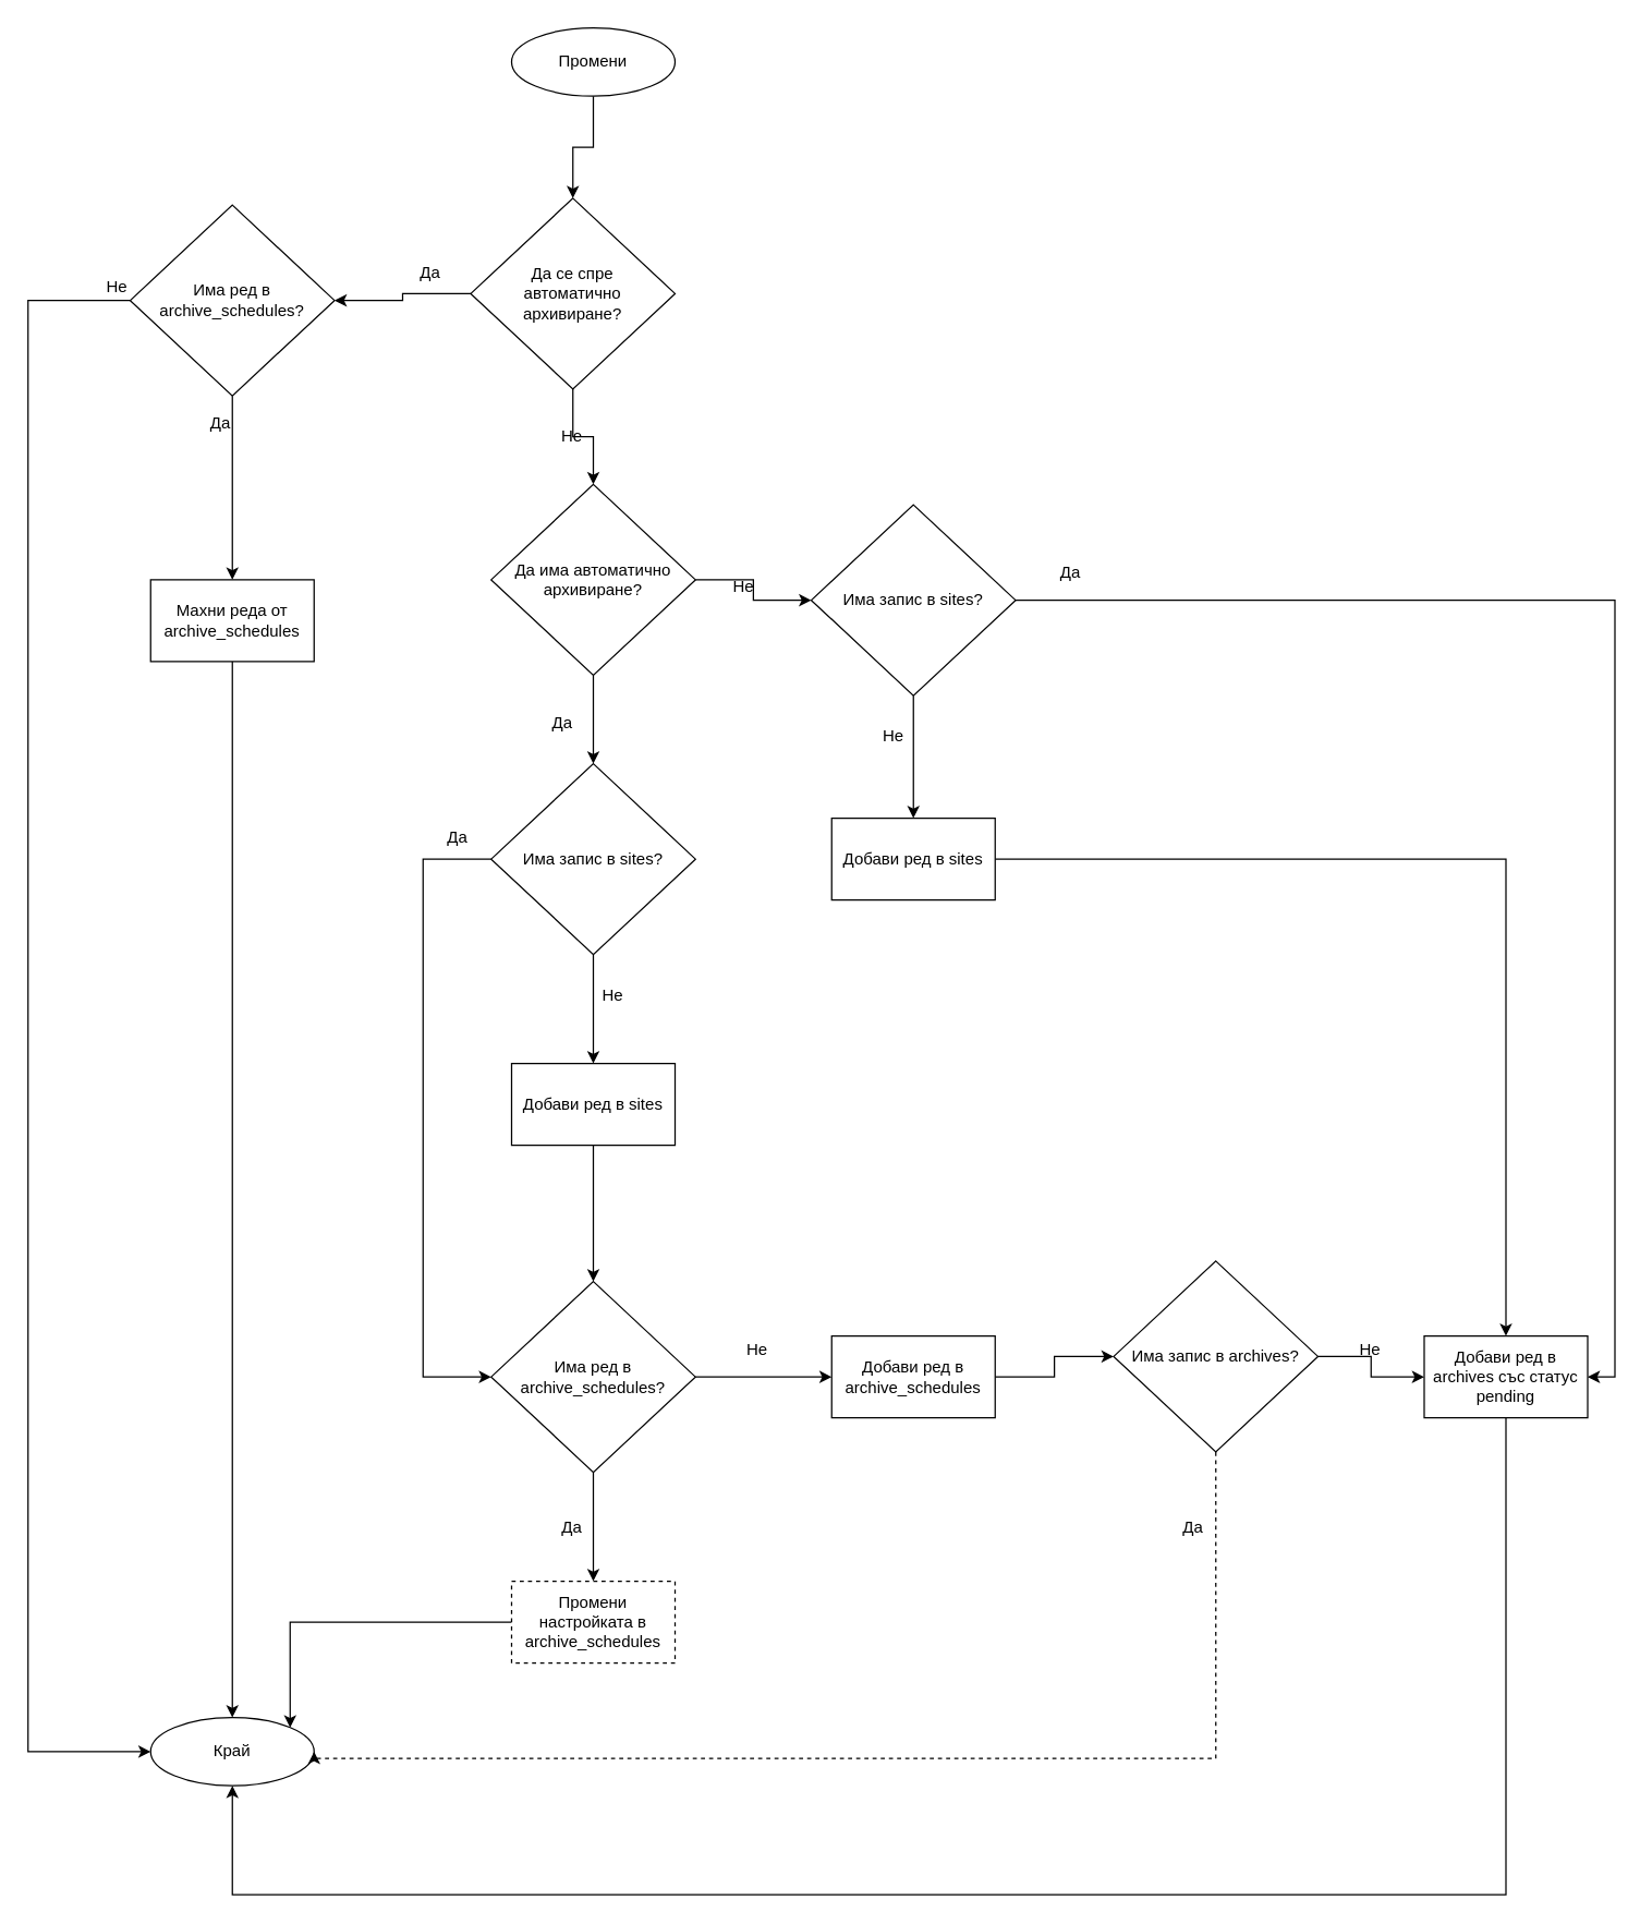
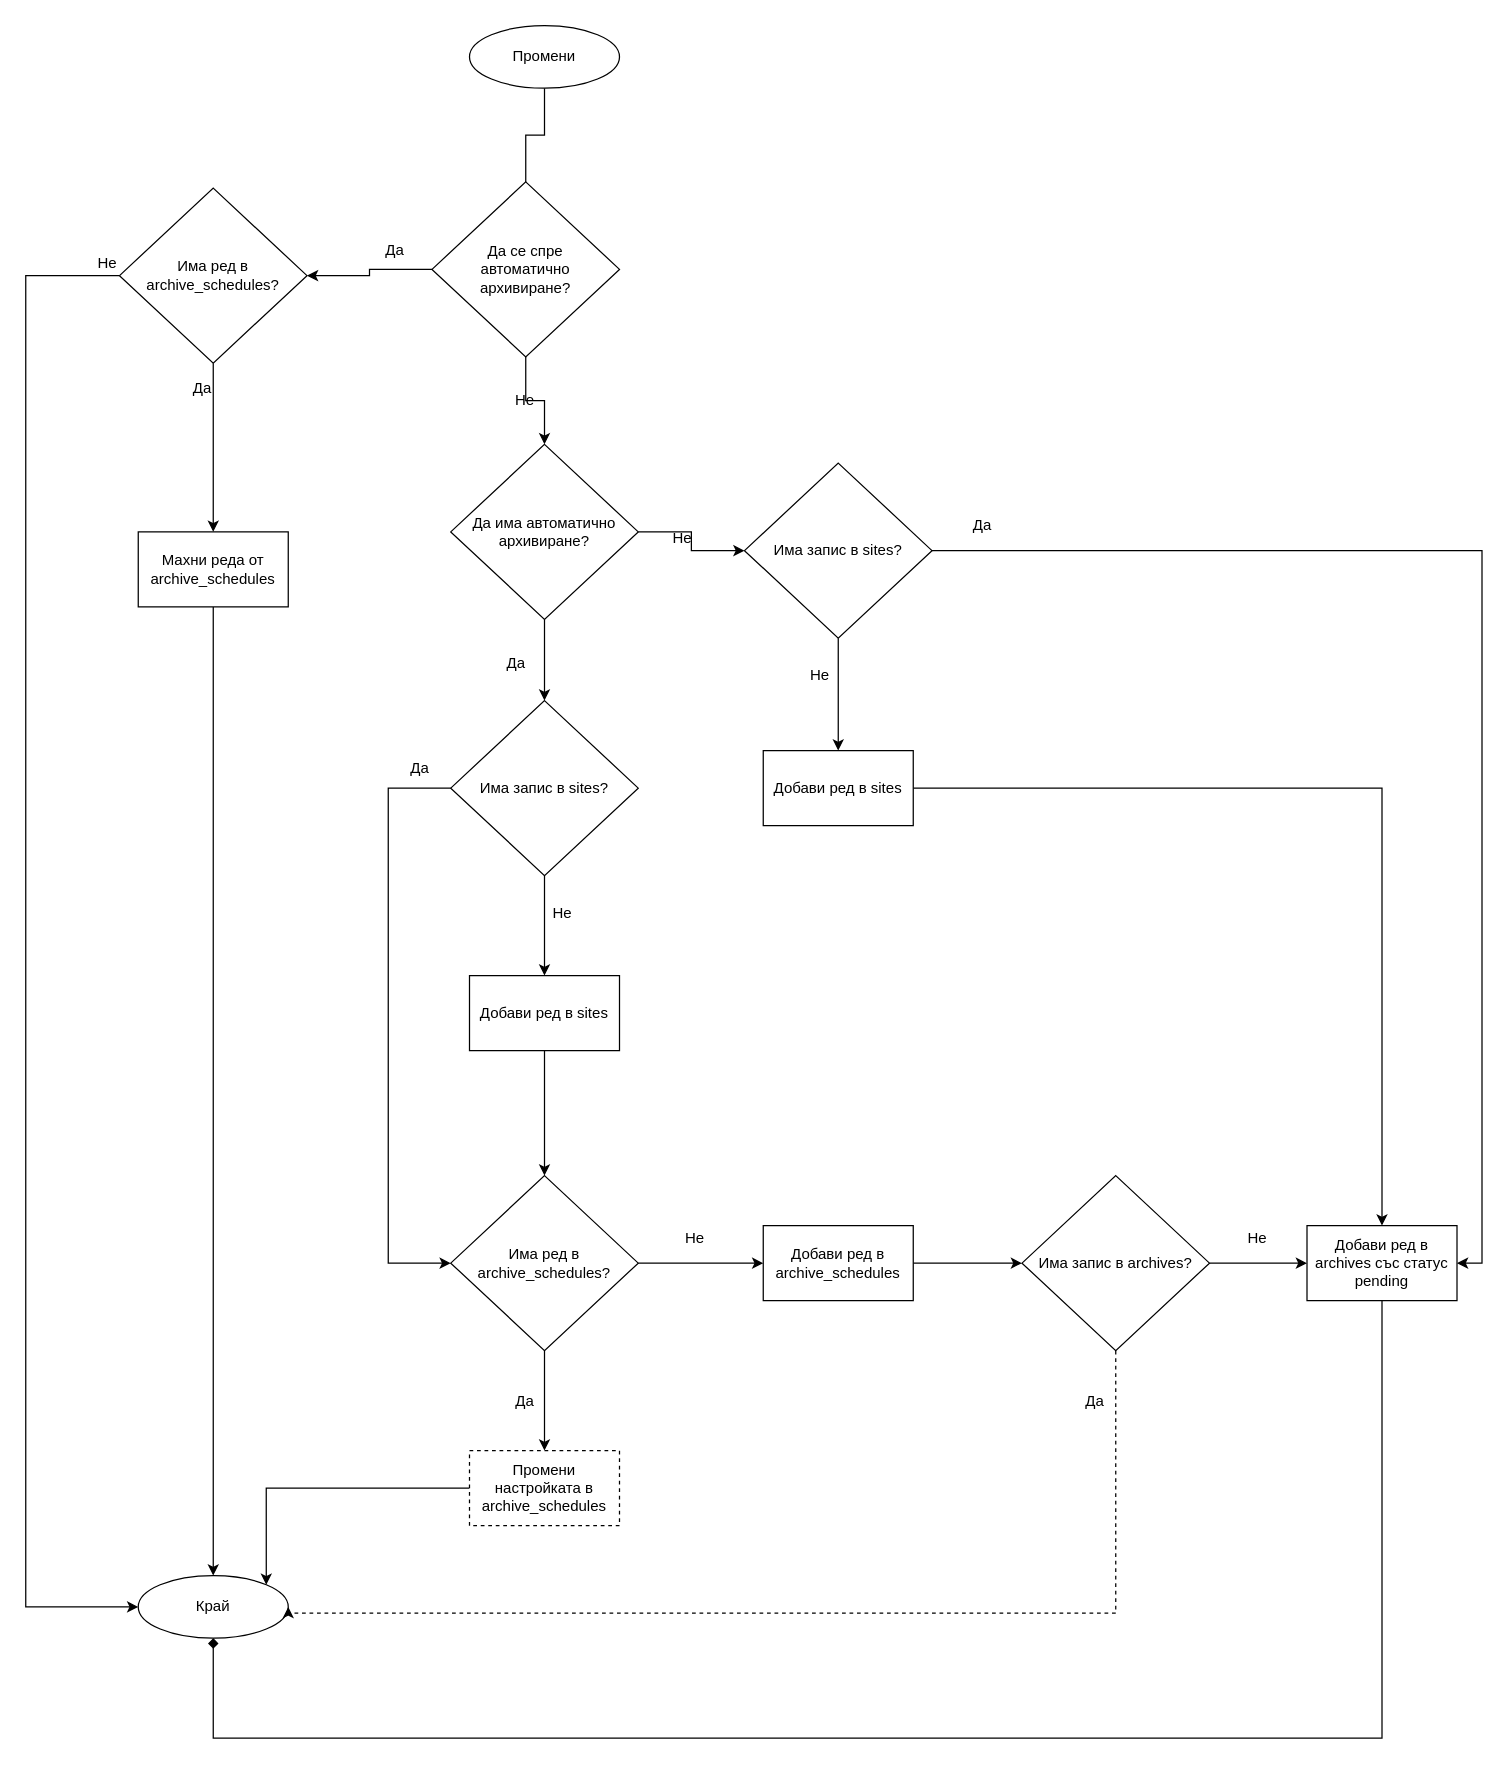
  <mxCell id="0" />
  <mxCell id="1" parent="0" />
- <mxCell id="2" style="edgeStyle=orthogonalEdgeStyle;rounded=0;orthogonalLoop=1;jettySize=auto;html=1;entryX=0.5;entryY=0;entryDx=0;entryDy=0;" edge="1" parent="1" source="3" target="7"><mxGeometry relative="1" as="geometry" /></mxCell>
+ <mxCell id="2" style="edgeStyle=orthogonalEdgeStyle;rounded=0;orthogonalLoop=1;jettySize=auto;html=1;entryX=0.5;entryY=0;entryDx=0;entryDy=0;endArrow=none;" edge="1" parent="1" source="3" target="7"><mxGeometry relative="1" as="geometry" /></mxCell>
  <mxCell id="3" value="Промени" style="ellipse;whiteSpace=wrap;html=1;" vertex="1" parent="1"><mxGeometry x="375" y="20" width="120" height="50" as="geometry" /></mxCell>
  <mxCell id="4" value="Край" style="ellipse;whiteSpace=wrap;html=1;" vertex="1" parent="1"><mxGeometry x="110" y="1260" width="120" height="50" as="geometry" /></mxCell>
  <mxCell id="5" style="edgeStyle=orthogonalEdgeStyle;rounded=0;orthogonalLoop=1;jettySize=auto;html=1;entryX=1;entryY=0.5;entryDx=0;entryDy=0;" edge="1" parent="1" source="7" target="18"><mxGeometry relative="1" as="geometry" /></mxCell>
  <mxCell id="6" style="edgeStyle=orthogonalEdgeStyle;rounded=0;orthogonalLoop=1;jettySize=auto;html=1;" edge="1" parent="1" source="7" target="12"><mxGeometry relative="1" as="geometry" /></mxCell>
  <mxCell id="7" value="Да се спре&lt;br&gt;автоматично&lt;br&gt;архивиране?" style="rhombus;whiteSpace=wrap;html=1;" vertex="1" parent="1"><mxGeometry x="345" y="145" width="150" height="140" as="geometry" /></mxCell>
  <mxCell id="8" style="edgeStyle=orthogonalEdgeStyle;rounded=0;orthogonalLoop=1;jettySize=auto;html=1;entryX=0.5;entryY=0;entryDx=0;entryDy=0;exitX=0.5;exitY=1;exitDx=0;exitDy=0;" edge="1" parent="1" source="9" target="4"><mxGeometry relative="1" as="geometry"><Array as="points"><mxPoint x="170" y="1240" /><mxPoint x="170" y="1240" /></Array></mxGeometry></mxCell>
  <mxCell id="9" value="Махни реда от archive_schedules" style="rounded=0;whiteSpace=wrap;html=1;" vertex="1" parent="1"><mxGeometry x="110" y="425" width="120" height="60" as="geometry" /></mxCell>
  <mxCell id="10" style="edgeStyle=orthogonalEdgeStyle;rounded=0;orthogonalLoop=1;jettySize=auto;html=1;entryX=0.5;entryY=0;entryDx=0;entryDy=0;" edge="1" parent="1" source="12" target="25"><mxGeometry relative="1" as="geometry" /></mxCell>
  <mxCell id="11" style="edgeStyle=orthogonalEdgeStyle;rounded=0;orthogonalLoop=1;jettySize=auto;html=1;entryX=0;entryY=0.5;entryDx=0;entryDy=0;" edge="1" parent="1" source="12" target="46"><mxGeometry relative="1" as="geometry" /></mxCell>
  <mxCell id="12" value="Да има автоматично&lt;br&gt;архивиране?" style="rhombus;whiteSpace=wrap;html=1;" vertex="1" parent="1"><mxGeometry x="360" y="355" width="150" height="140" as="geometry" /></mxCell>
  <mxCell id="13" style="edgeStyle=orthogonalEdgeStyle;rounded=0;orthogonalLoop=1;jettySize=auto;html=1;entryX=0.5;entryY=0;entryDx=0;entryDy=0;" edge="1" parent="1" source="15" target="22"><mxGeometry relative="1" as="geometry" /></mxCell>
  <mxCell id="14" style="edgeStyle=orthogonalEdgeStyle;rounded=0;orthogonalLoop=1;jettySize=auto;html=1;entryX=0;entryY=0.5;entryDx=0;entryDy=0;" edge="1" parent="1" source="15" target="20"><mxGeometry relative="1" as="geometry" /></mxCell>
  <mxCell id="15" value="Има ред в archive_schedules?" style="rhombus;whiteSpace=wrap;html=1;" vertex="1" parent="1"><mxGeometry x="360" y="940" width="150" height="140" as="geometry" /></mxCell>
  <mxCell id="16" style="edgeStyle=orthogonalEdgeStyle;rounded=0;orthogonalLoop=1;jettySize=auto;html=1;entryX=0.5;entryY=0;entryDx=0;entryDy=0;" edge="1" parent="1" source="18" target="9"><mxGeometry relative="1" as="geometry" /></mxCell>
  <mxCell id="17" style="edgeStyle=orthogonalEdgeStyle;rounded=0;orthogonalLoop=1;jettySize=auto;html=1;entryX=0;entryY=0.5;entryDx=0;entryDy=0;" edge="1" parent="1" source="18" target="4"><mxGeometry relative="1" as="geometry"><Array as="points"><mxPoint x="20" y="220" /><mxPoint x="20" y="1285" /></Array></mxGeometry></mxCell>
  <mxCell id="18" value="Има ред в archive_schedules?" style="rhombus;whiteSpace=wrap;html=1;" vertex="1" parent="1"><mxGeometry x="95" y="150" width="150" height="140" as="geometry" /></mxCell>
  <mxCell id="19" style="edgeStyle=orthogonalEdgeStyle;rounded=0;orthogonalLoop=1;jettySize=auto;html=1;entryX=0;entryY=0.5;entryDx=0;entryDy=0;" edge="1" parent="1" source="20" target="30"><mxGeometry relative="1" as="geometry" /></mxCell>
  <mxCell id="20" value="Добави ред в archive_schedules" style="rounded=0;whiteSpace=wrap;html=1;" vertex="1" parent="1"><mxGeometry x="610" y="980" width="120" height="60" as="geometry" /></mxCell>
  <mxCell id="21" style="edgeStyle=orthogonalEdgeStyle;rounded=0;orthogonalLoop=1;jettySize=auto;html=1;entryX=1;entryY=0;entryDx=0;entryDy=0;" edge="1" parent="1" source="22" target="4"><mxGeometry relative="1" as="geometry" /></mxCell>
  <mxCell id="22" value="Промени настройката в archive_schedules" style="rounded=0;whiteSpace=wrap;html=1;dashed=1;" vertex="1" parent="1"><mxGeometry x="375" y="1160" width="120" height="60" as="geometry" /></mxCell>
  <mxCell id="23" style="edgeStyle=orthogonalEdgeStyle;rounded=0;orthogonalLoop=1;jettySize=auto;html=1;entryX=0;entryY=0.5;entryDx=0;entryDy=0;" edge="1" parent="1" source="25" target="15"><mxGeometry relative="1" as="geometry"><Array as="points"><mxPoint x="310" y="630" /><mxPoint x="310" y="1010" /></Array></mxGeometry></mxCell>
  <mxCell id="24" style="edgeStyle=orthogonalEdgeStyle;rounded=0;orthogonalLoop=1;jettySize=auto;html=1;entryX=0.5;entryY=0;entryDx=0;entryDy=0;" edge="1" parent="1" source="25" target="27"><mxGeometry relative="1" as="geometry" /></mxCell>
  <mxCell id="25" value="Има запис в sites?" style="rhombus;whiteSpace=wrap;html=1;" vertex="1" parent="1"><mxGeometry x="360" y="560" width="150" height="140" as="geometry" /></mxCell>
  <mxCell id="26" style="edgeStyle=orthogonalEdgeStyle;rounded=0;orthogonalLoop=1;jettySize=auto;html=1;entryX=0.5;entryY=0;entryDx=0;entryDy=0;" edge="1" parent="1" source="27" target="15"><mxGeometry relative="1" as="geometry" /></mxCell>
  <mxCell id="27" value="Добави ред в sites" style="rounded=0;whiteSpace=wrap;html=1;" vertex="1" parent="1"><mxGeometry x="375" y="780" width="120" height="60" as="geometry" /></mxCell>
  <mxCell id="28" style="edgeStyle=orthogonalEdgeStyle;rounded=0;orthogonalLoop=1;jettySize=auto;html=1;entryX=0;entryY=0.5;entryDx=0;entryDy=0;" edge="1" parent="1" source="30" target="32"><mxGeometry relative="1" as="geometry" /></mxCell>
  <mxCell id="29" style="edgeStyle=orthogonalEdgeStyle;rounded=0;orthogonalLoop=1;jettySize=auto;html=1;entryX=1;entryY=0.5;entryDx=0;entryDy=0;dashed=1;" edge="1" parent="1" source="30" target="4"><mxGeometry relative="1" as="geometry"><Array as="points"><mxPoint x="892" y="1290" /><mxPoint x="230" y="1290" /></Array></mxGeometry></mxCell>
- <mxCell id="30" value="Има запис в archives?" style="rhombus;whiteSpace=wrap;html=1;" vertex="1" parent="1"><mxGeometry x="817" y="925" width="150" height="140" as="geometry" /></mxCell>
- <mxCell id="31" style="edgeStyle=orthogonalEdgeStyle;rounded=0;orthogonalLoop=1;jettySize=auto;html=1;entryX=0.5;entryY=1;entryDx=0;entryDy=0;exitX=0.5;exitY=1;exitDx=0;exitDy=0;" edge="1" parent="1" source="32" target="4"><mxGeometry relative="1" as="geometry"><Array as="points"><mxPoint x="1105" y="1390" /><mxPoint x="170" y="1390" /></Array></mxGeometry></mxCell>
+ <mxCell id="30" value="Има запис в archives?" style="rhombus;whiteSpace=wrap;html=1;" vertex="1" parent="1"><mxGeometry x="817" y="940" width="150" height="140" as="geometry" /></mxCell>
+ <mxCell id="31" style="edgeStyle=orthogonalEdgeStyle;rounded=0;orthogonalLoop=1;jettySize=auto;html=1;entryX=0.5;entryY=1;entryDx=0;entryDy=0;exitX=0.5;exitY=1;exitDx=0;exitDy=0;endArrow=diamond;" edge="1" parent="1" source="32" target="4"><mxGeometry relative="1" as="geometry"><Array as="points"><mxPoint x="1105" y="1390" /><mxPoint x="170" y="1390" /></Array></mxGeometry></mxCell>
  <mxCell id="32" value="Добави ред в archives със статус pending" style="rounded=0;whiteSpace=wrap;html=1;" vertex="1" parent="1"><mxGeometry x="1045" y="980" width="120" height="60" as="geometry" /></mxCell>
  <mxCell id="33" value="Да" style="text;html=1;align=center;verticalAlign=middle;resizable=0;points=[];autosize=1;strokeColor=none;" vertex="1" parent="1"><mxGeometry x="300" y="190" width="30" height="20" as="geometry" /></mxCell>
  <mxCell id="34" value="Да" style="text;html=1;align=center;verticalAlign=middle;resizable=0;points=[];autosize=1;strokeColor=none;" vertex="1" parent="1"><mxGeometry x="146" y="300" width="30" height="20" as="geometry" /></mxCell>
  <mxCell id="35" value="Не" style="text;html=1;align=center;verticalAlign=middle;resizable=0;points=[];autosize=1;strokeColor=none;" vertex="1" parent="1"><mxGeometry x="70" y="200" width="30" height="20" as="geometry" /></mxCell>
  <mxCell id="36" value="Не" style="text;html=1;align=center;verticalAlign=middle;resizable=0;points=[];autosize=1;strokeColor=none;" vertex="1" parent="1"><mxGeometry x="404" y="310" width="30" height="20" as="geometry" /></mxCell>
  <mxCell id="37" value="Да" style="text;html=1;align=center;verticalAlign=middle;resizable=0;points=[];autosize=1;strokeColor=none;" vertex="1" parent="1"><mxGeometry x="320" y="604" width="30" height="20" as="geometry" /></mxCell>
  <mxCell id="38" value="Да" style="text;html=1;align=center;verticalAlign=middle;resizable=0;points=[];autosize=1;strokeColor=none;" vertex="1" parent="1"><mxGeometry x="404" y="1111" width="30" height="20" as="geometry" /></mxCell>
  <mxCell id="39" value="Да" style="text;html=1;align=center;verticalAlign=middle;resizable=0;points=[];autosize=1;strokeColor=none;" vertex="1" parent="1"><mxGeometry x="397" y="520" width="30" height="20" as="geometry" /></mxCell>
  <mxCell id="40" value="Не" style="text;html=1;align=center;verticalAlign=middle;resizable=0;points=[];autosize=1;strokeColor=none;" vertex="1" parent="1"><mxGeometry x="434" y="720" width="30" height="20" as="geometry" /></mxCell>
  <mxCell id="41" value="Не" style="text;html=1;align=center;verticalAlign=middle;resizable=0;points=[];autosize=1;strokeColor=none;" vertex="1" parent="1"><mxGeometry x="540" y="980" width="30" height="20" as="geometry" /></mxCell>
  <mxCell id="42" value="Не" style="text;html=1;align=center;verticalAlign=middle;resizable=0;points=[];autosize=1;strokeColor=none;" vertex="1" parent="1"><mxGeometry x="990" y="980" width="30" height="20" as="geometry" /></mxCell>
  <mxCell id="43" value="Да" style="text;html=1;align=center;verticalAlign=middle;resizable=0;points=[];autosize=1;strokeColor=none;" vertex="1" parent="1"><mxGeometry x="860" y="1111" width="30" height="20" as="geometry" /></mxCell>
  <mxCell id="44" style="edgeStyle=orthogonalEdgeStyle;rounded=0;orthogonalLoop=1;jettySize=auto;html=1;entryX=1;entryY=0.5;entryDx=0;entryDy=0;" edge="1" parent="1" source="46" target="32"><mxGeometry relative="1" as="geometry" /></mxCell>
  <mxCell id="45" style="edgeStyle=orthogonalEdgeStyle;rounded=0;orthogonalLoop=1;jettySize=auto;html=1;entryX=0.5;entryY=0;entryDx=0;entryDy=0;" edge="1" parent="1" source="46" target="48"><mxGeometry relative="1" as="geometry" /></mxCell>
  <mxCell id="46" value="Има запис в sites?" style="rhombus;whiteSpace=wrap;html=1;" vertex="1" parent="1"><mxGeometry x="595" y="370" width="150" height="140" as="geometry" /></mxCell>
  <mxCell id="47" style="edgeStyle=orthogonalEdgeStyle;rounded=0;orthogonalLoop=1;jettySize=auto;html=1;entryX=0.5;entryY=0;entryDx=0;entryDy=0;" edge="1" parent="1" source="48" target="32"><mxGeometry relative="1" as="geometry" /></mxCell>
  <mxCell id="48" value="Добави ред в sites" style="rounded=0;whiteSpace=wrap;html=1;" vertex="1" parent="1"><mxGeometry x="610" y="600" width="120" height="60" as="geometry" /></mxCell>
  <mxCell id="49" value="Не" style="text;html=1;align=center;verticalAlign=middle;resizable=0;points=[];autosize=1;strokeColor=none;" vertex="1" parent="1"><mxGeometry x="640" y="530" width="30" height="20" as="geometry" /></mxCell>
  <mxCell id="50" value="Не" style="text;html=1;align=center;verticalAlign=middle;resizable=0;points=[];autosize=1;strokeColor=none;" vertex="1" parent="1"><mxGeometry x="530" y="420" width="30" height="20" as="geometry" /></mxCell>
  <mxCell id="51" value="Да" style="text;html=1;align=center;verticalAlign=middle;resizable=0;points=[];autosize=1;strokeColor=none;" vertex="1" parent="1"><mxGeometry x="770" y="410" width="30" height="20" as="geometry" /></mxCell>
